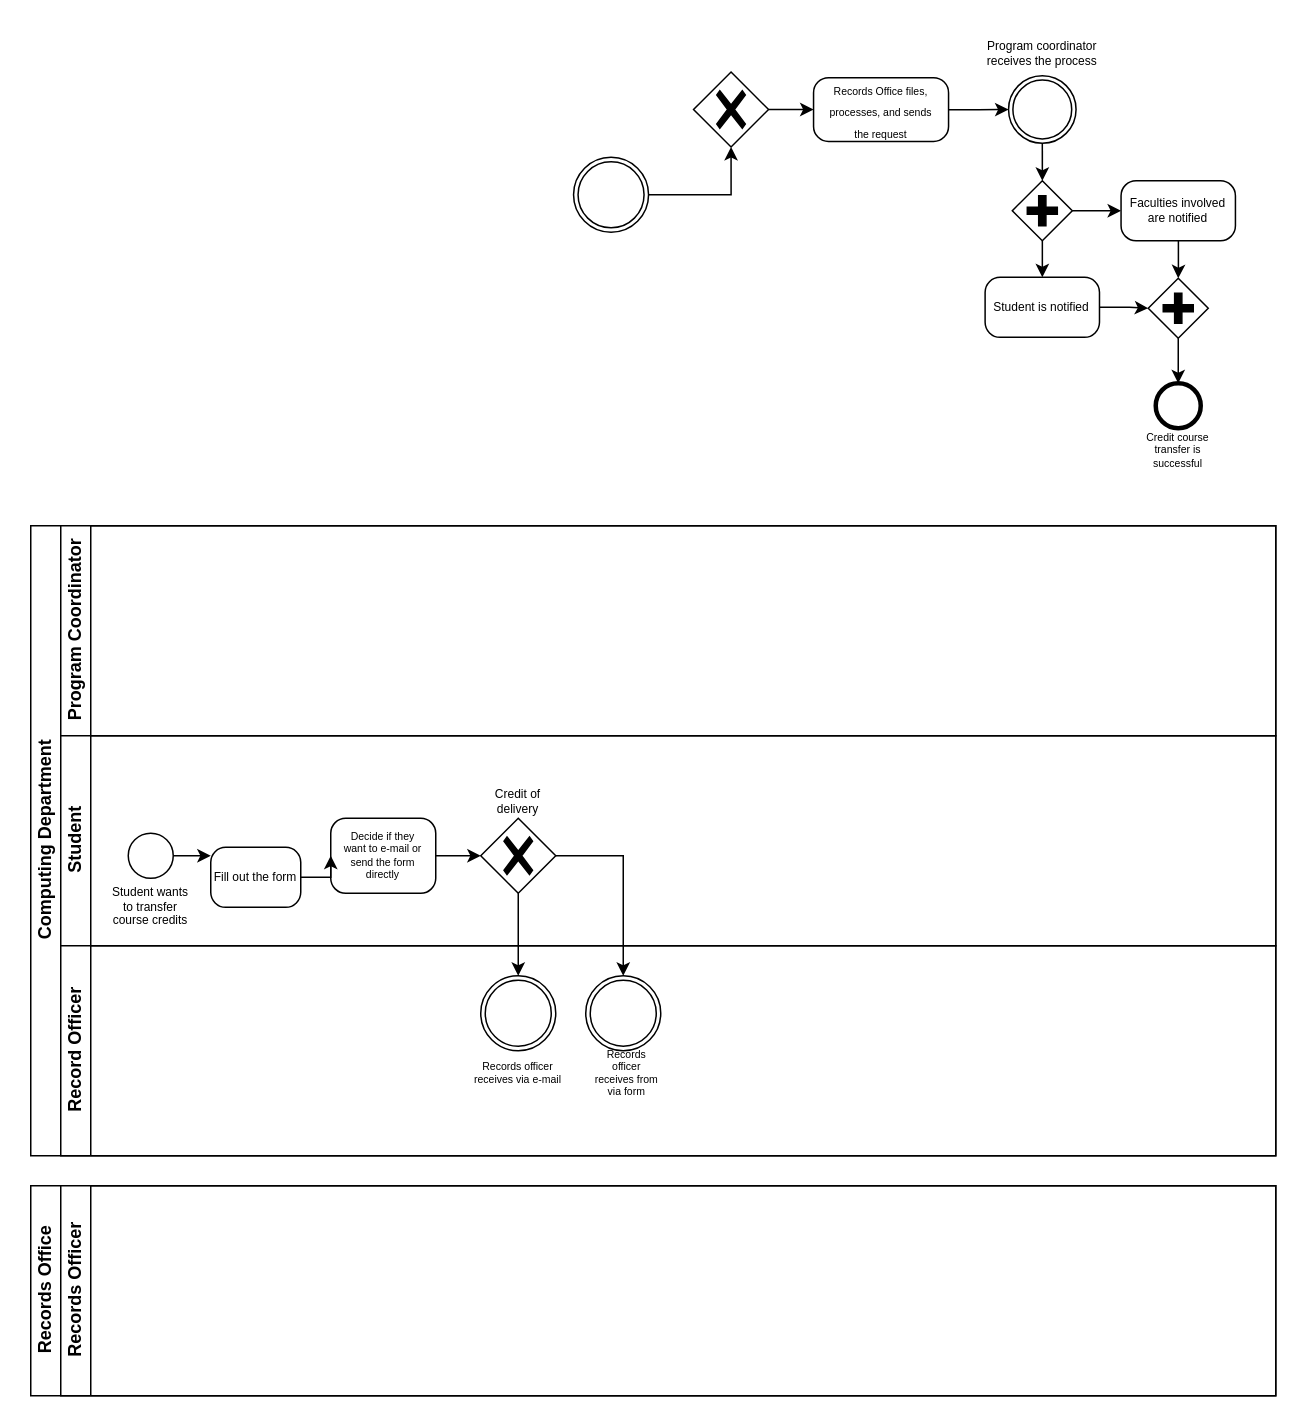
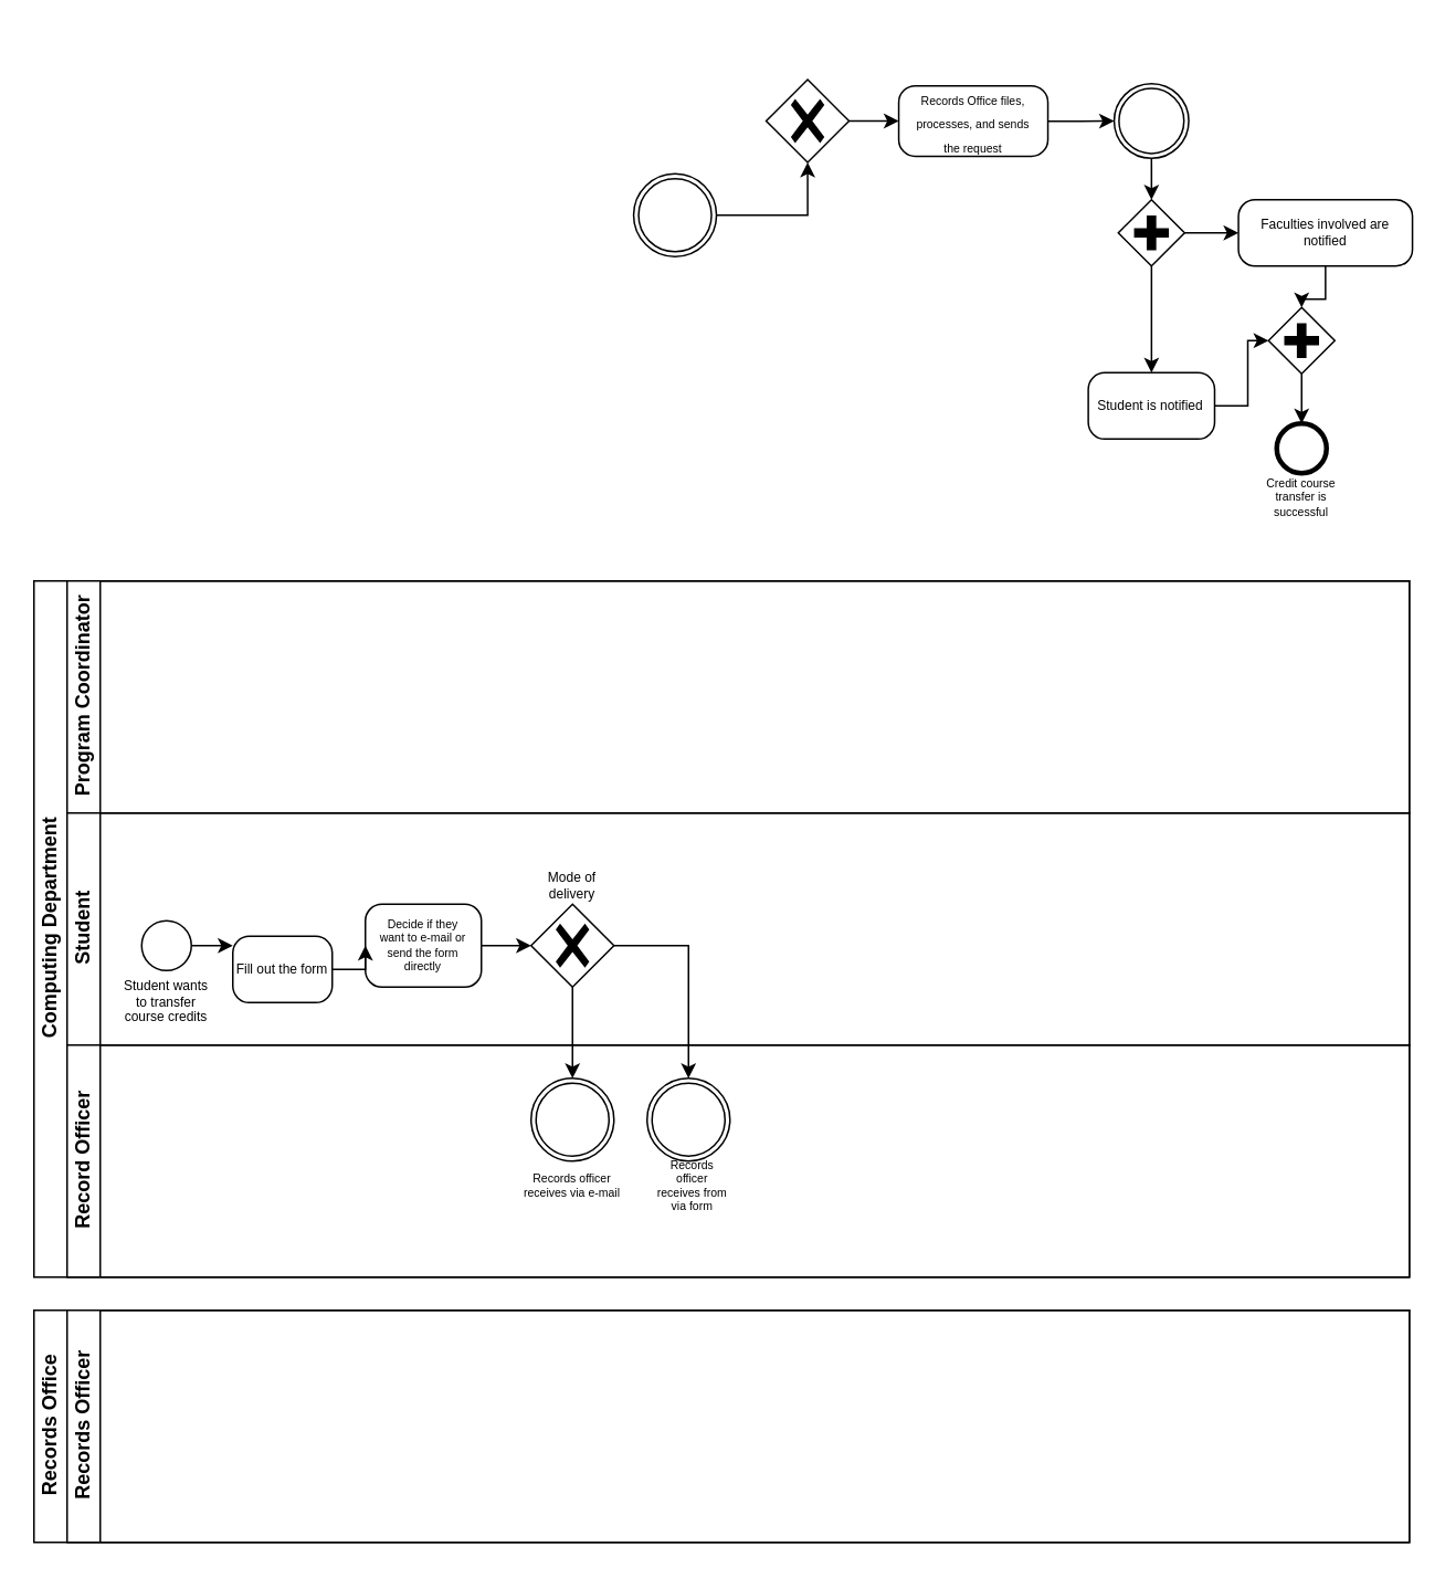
  <mxCell id="0" />
  <mxCell id="1" parent="0" />
  <mxCell id="2" value="" style="points=[[0.145,0.145,0],[0.5,0,0],[0.855,0.145,0],[1,0.5,0],[0.855,0.855,0],[0.5,1,0],[0.145,0.855,0],[0,0.5,0]];shape=mxgraph.bpmn.event;html=1;verticalLabelPosition=bottom;labelBackgroundColor=#ffffff;verticalAlign=top;align=center;perimeter=ellipsePerimeter;outlineConnect=0;aspect=fixed;outline=end;symbol=terminate2;" parent="1" vertex="1"><mxGeometry x="769.99" y="255" width="30" height="30" as="geometry" /></mxCell>
  <mxCell id="3" style="edgeStyle=orthogonalEdgeStyle;rounded=0;orthogonalLoop=1;jettySize=auto;html=1;entryX=0.5;entryY=1;entryDx=0;entryDy=0;entryPerimeter=0;" parent="1" source="10" target="5" edge="1"><mxGeometry relative="1" as="geometry"><mxPoint x="536.87" y="124.953" as="targetPoint" /><mxPoint x="451.87" y="125" as="sourcePoint" /></mxGeometry></mxCell>
  <mxCell id="4" value="" style="edgeStyle=orthogonalEdgeStyle;rounded=0;orthogonalLoop=1;jettySize=auto;html=1;fontSize=7;entryX=0;entryY=0.5;entryDx=0;entryDy=0;entryPerimeter=0;" parent="1" source="5" target="7" edge="1"><mxGeometry relative="1" as="geometry" /></mxCell>
  <mxCell id="5" value="" style="points=[[0.25,0.25,0],[0.5,0,0],[0.75,0.25,0],[1,0.5,0],[0.75,0.75,0],[0.5,1,0],[0.25,0.75,0],[0,0.5,0]];shape=mxgraph.bpmn.gateway2;html=1;verticalLabelPosition=bottom;labelBackgroundColor=#ffffff;verticalAlign=top;align=center;perimeter=rhombusPerimeter;outlineConnect=0;outline=none;symbol=none;gwType=exclusive;" parent="1" vertex="1"><mxGeometry x="461.87" y="47.5" width="50" height="50" as="geometry" /></mxCell>
  <mxCell id="6" style="edgeStyle=orthogonalEdgeStyle;rounded=0;orthogonalLoop=1;jettySize=auto;html=1;fontSize=8;" parent="1" source="7" target="12" edge="1"><mxGeometry relative="1" as="geometry" /></mxCell>
  <mxCell id="7" value="" style="points=[[0.25,0,0],[0.5,0,0],[0.75,0,0],[1,0.25,0],[1,0.5,0],[1,0.75,0],[0.75,1,0],[0.5,1,0],[0.25,1,0],[0,0.75,0],[0,0.5,0],[0,0.25,0]];shape=mxgraph.bpmn.task;whiteSpace=wrap;rectStyle=rounded;size=10;html=1;taskMarker=abstract;" parent="1" vertex="1"><mxGeometry x="541.87" y="51.25" width="90" height="42.5" as="geometry" /></mxCell>
  <mxCell id="8" value="&lt;font style=&quot;font-size: 7px;&quot;&gt;Records Office files, processes, and sends the request&lt;/font&gt;" style="text;html=1;strokeColor=none;fillColor=none;align=center;verticalAlign=middle;whiteSpace=wrap;rounded=0;" parent="1" vertex="1"><mxGeometry x="546.87" y="60" width="80" height="25" as="geometry" /></mxCell>
  <mxCell id="9" value="Credit course transfer is successful" style="text;html=1;strokeColor=none;fillColor=none;align=center;verticalAlign=middle;whiteSpace=wrap;rounded=0;fontSize=7;" parent="1" vertex="1"><mxGeometry x="755" y="285" width="60" height="30" as="geometry" /></mxCell>
  <mxCell id="10" value="" style="points=[[0.145,0.145,0],[0.5,0,0],[0.855,0.145,0],[1,0.5,0],[0.855,0.855,0],[0.5,1,0],[0.145,0.855,0],[0,0.5,0]];shape=mxgraph.bpmn.event;html=1;verticalLabelPosition=bottom;labelBackgroundColor=#ffffff;verticalAlign=top;align=center;perimeter=ellipsePerimeter;outlineConnect=0;aspect=fixed;outline=throwing;symbol=general;fontSize=8;" parent="1" vertex="1"><mxGeometry x="381.87" y="104.38" width="50" height="50" as="geometry" /></mxCell>
  <mxCell id="11" value="" style="edgeStyle=orthogonalEdgeStyle;rounded=0;orthogonalLoop=1;jettySize=auto;html=1;fontSize=8;" parent="1" source="12" target="16" edge="1"><mxGeometry relative="1" as="geometry" /></mxCell>
  <mxCell id="12" value="" style="points=[[0.145,0.145,0],[0.5,0,0],[0.855,0.145,0],[1,0.5,0],[0.855,0.855,0],[0.5,1,0],[0.145,0.855,0],[0,0.5,0]];shape=mxgraph.bpmn.event;html=1;verticalLabelPosition=bottom;labelBackgroundColor=#ffffff;verticalAlign=top;align=center;perimeter=ellipsePerimeter;outlineConnect=0;aspect=fixed;outline=throwing;symbol=general;fontSize=8;" parent="1" vertex="1"><mxGeometry x="671.87" y="50" width="45" height="45" as="geometry" /></mxCell>
- <mxCell id="13" value="Program coordinator receives the process" style="text;html=1;strokeColor=none;fillColor=none;align=center;verticalAlign=middle;whiteSpace=wrap;rounded=0;fontSize=8;" parent="1" vertex="1"><mxGeometry x="650.74" y="20" width="87.25" height="30" as="geometry" /></mxCell>
  <mxCell id="14" value="" style="edgeStyle=orthogonalEdgeStyle;rounded=0;orthogonalLoop=1;jettySize=auto;html=1;fontSize=8;" parent="1" source="16" target="20" edge="1"><mxGeometry relative="1" as="geometry" /></mxCell>
  <mxCell id="15" value="" style="edgeStyle=orthogonalEdgeStyle;rounded=0;orthogonalLoop=1;jettySize=auto;html=1;fontSize=8;" parent="1" source="16" target="18" edge="1"><mxGeometry relative="1" as="geometry" /></mxCell>
  <mxCell id="16" value="" style="points=[[0.25,0.25,0],[0.5,0,0],[0.75,0.25,0],[1,0.5,0],[0.75,0.75,0],[0.5,1,0],[0.25,0.75,0],[0,0.5,0]];shape=mxgraph.bpmn.gateway2;html=1;verticalLabelPosition=bottom;labelBackgroundColor=#ffffff;verticalAlign=top;align=center;perimeter=rhombusPerimeter;outlineConnect=0;outline=none;symbol=none;gwType=parallel;fontSize=8;" parent="1" vertex="1"><mxGeometry x="674.37" y="120" width="40" height="40" as="geometry" /></mxCell>
  <mxCell id="17" value="" style="edgeStyle=orthogonalEdgeStyle;rounded=0;orthogonalLoop=1;jettySize=auto;html=1;fontSize=8;" parent="1" source="18" target="22" edge="1"><mxGeometry relative="1" as="geometry" /></mxCell>
- <mxCell id="18" value="Student is notified" style="points=[[0.25,0,0],[0.5,0,0],[0.75,0,0],[1,0.25,0],[1,0.5,0],[1,0.75,0],[0.75,1,0],[0.5,1,0],[0.25,1,0],[0,0.75,0],[0,0.5,0],[0,0.25,0]];shape=mxgraph.bpmn.task;whiteSpace=wrap;rectStyle=rounded;size=10;html=1;taskMarker=abstract;fontSize=8;" parent="1" vertex="1"><mxGeometry x="656.24" y="184.38" width="76.25" height="40" as="geometry" /></mxCell>
+ <mxCell id="18" value="Student is notified" style="points=[[0.25,0,0],[0.5,0,0],[0.75,0,0],[1,0.25,0],[1,0.5,0],[1,0.75,0],[0.75,1,0],[0.5,1,0],[0.25,1,0],[0,0.75,0],[0,0.5,0],[0,0.25,0]];shape=mxgraph.bpmn.task;whiteSpace=wrap;rectStyle=rounded;size=10;html=1;taskMarker=abstract;fontSize=8;" parent="1" vertex="1"><mxGeometry x="656.24" y="224.38" width="76.25" height="40" as="geometry" /></mxCell>
  <mxCell id="19" value="" style="edgeStyle=orthogonalEdgeStyle;rounded=0;orthogonalLoop=1;jettySize=auto;html=1;fontSize=8;" parent="1" source="20" target="22" edge="1"><mxGeometry relative="1" as="geometry" /></mxCell>
- <mxCell id="20" value="Faculties involved are notified" style="points=[[0.25,0,0],[0.5,0,0],[0.75,0,0],[1,0.25,0],[1,0.5,0],[1,0.75,0],[0.75,1,0],[0.5,1,0],[0.25,1,0],[0,0.75,0],[0,0.5,0],[0,0.25,0]];shape=mxgraph.bpmn.task;whiteSpace=wrap;rectStyle=rounded;size=10;html=1;taskMarker=abstract;fontSize=8;" parent="1" vertex="1"><mxGeometry x="746.87" y="120" width="76.25" height="40" as="geometry" /></mxCell>
+ <mxCell id="20" value="Faculties involved are notified" style="points=[[0.25,0,0],[0.5,0,0],[0.75,0,0],[1,0.25,0],[1,0.5,0],[1,0.75,0],[0.75,1,0],[0.5,1,0],[0.25,1,0],[0,0.75,0],[0,0.5,0],[0,0.25,0]];shape=mxgraph.bpmn.task;whiteSpace=wrap;rectStyle=rounded;size=10;html=1;taskMarker=abstract;fontSize=8;" parent="1" vertex="1"><mxGeometry x="746.87" y="120" width="105" height="40" as="geometry" /></mxCell>
  <mxCell id="21" value="" style="edgeStyle=orthogonalEdgeStyle;rounded=0;orthogonalLoop=1;jettySize=auto;html=1;fontSize=8;" parent="1" source="22" target="2" edge="1"><mxGeometry relative="1" as="geometry" /></mxCell>
  <mxCell id="22" value="" style="points=[[0.25,0.25,0],[0.5,0,0],[0.75,0.25,0],[1,0.5,0],[0.75,0.75,0],[0.5,1,0],[0.25,0.75,0],[0,0.5,0]];shape=mxgraph.bpmn.gateway2;html=1;verticalLabelPosition=bottom;labelBackgroundColor=#ffffff;verticalAlign=top;align=center;perimeter=rhombusPerimeter;outlineConnect=0;outline=none;symbol=none;gwType=parallel;fontSize=8;" parent="1" vertex="1"><mxGeometry x="765" y="185" width="40" height="40" as="geometry" /></mxCell>
  <mxCell id="23" value="&lt;div&gt;Computing Department&lt;/div&gt;" style="swimlane;childLayout=stackLayout;resizeParent=1;resizeParentMax=0;horizontal=0;startSize=20;horizontalStack=0;html=1;" parent="1" vertex="1"><mxGeometry x="20" y="350" width="830" height="420" as="geometry" /></mxCell>
  <mxCell id="24" value="Program Coordinator" style="swimlane;startSize=20;horizontal=0;html=1;" parent="23" vertex="1"><mxGeometry x="20" width="810" height="140" as="geometry" /></mxCell>
  <mxCell id="25" value="Student" style="swimlane;startSize=20;horizontal=0;html=1;" parent="23" vertex="1"><mxGeometry x="20" y="140" width="810" height="140" as="geometry" /></mxCell>
  <mxCell id="26" value="" style="edgeStyle=orthogonalEdgeStyle;rounded=0;orthogonalLoop=1;jettySize=auto;html=1;fontSize=8;" parent="25" source="27" edge="1"><mxGeometry relative="1" as="geometry"><mxPoint x="100.0" y="79.984" as="targetPoint" /></mxGeometry></mxCell>
  <mxCell id="27" value="" style="points=[[0.145,0.145,0],[0.5,0,0],[0.855,0.145,0],[1,0.5,0],[0.855,0.855,0],[0.5,1,0],[0.145,0.855,0],[0,0.5,0]];shape=mxgraph.bpmn.event;html=1;verticalLabelPosition=bottom;labelBackgroundColor=#ffffff;verticalAlign=top;align=center;perimeter=ellipsePerimeter;outlineConnect=0;aspect=fixed;outline=standard;symbol=general;" parent="25" vertex="1"><mxGeometry x="45" y="65" width="30" height="30" as="geometry" /></mxCell>
  <mxCell id="28" value="Student wants to transfer course credits" style="text;html=1;strokeColor=none;fillColor=none;align=center;verticalAlign=middle;whiteSpace=wrap;rounded=0;fontSize=8;" parent="25" vertex="1"><mxGeometry x="30" y="99.38" width="60" height="30" as="geometry" /></mxCell>
  <mxCell id="29" value="" style="points=[[0.25,0,0],[0.5,0,0],[0.75,0,0],[1,0.25,0],[1,0.5,0],[1,0.75,0],[0.75,1,0],[0.5,1,0],[0.25,1,0],[0,0.75,0],[0,0.5,0],[0,0.25,0]];shape=mxgraph.bpmn.task;whiteSpace=wrap;rectStyle=rounded;size=10;html=1;taskMarker=abstract;" parent="25" vertex="1"><mxGeometry x="180" y="55" width="70" height="50" as="geometry" /></mxCell>
  <mxCell id="30" value="Decide if they want to e-mail or send the form directly" style="text;html=1;strokeColor=none;fillColor=none;align=center;verticalAlign=middle;whiteSpace=wrap;rounded=0;fontSize=7;" parent="25" vertex="1"><mxGeometry x="185" y="65" width="60" height="30" as="geometry" /></mxCell>
  <mxCell id="31" style="edgeStyle=orthogonalEdgeStyle;rounded=0;orthogonalLoop=1;jettySize=auto;html=1;entryX=0;entryY=0.5;entryDx=0;entryDy=0;entryPerimeter=0;" parent="25" source="32" target="29" edge="1"><mxGeometry relative="1" as="geometry" /></mxCell>
  <mxCell id="32" value="Fill out the form" style="points=[[0.25,0,0],[0.5,0,0],[0.75,0,0],[1,0.25,0],[1,0.5,0],[1,0.75,0],[0.75,1,0],[0.5,1,0],[0.25,1,0],[0,0.75,0],[0,0.5,0],[0,0.25,0]];shape=mxgraph.bpmn.task;whiteSpace=wrap;rectStyle=rounded;size=10;html=1;taskMarker=abstract;fontSize=8;" parent="25" vertex="1"><mxGeometry x="100" y="74.38" width="60" height="40" as="geometry" /></mxCell>
  <mxCell id="33" value="" style="points=[[0.25,0.25,0],[0.5,0,0],[0.75,0.25,0],[1,0.5,0],[0.75,0.75,0],[0.5,1,0],[0.25,0.75,0],[0,0.5,0]];shape=mxgraph.bpmn.gateway2;html=1;verticalLabelPosition=bottom;labelBackgroundColor=#ffffff;verticalAlign=top;align=center;perimeter=rhombusPerimeter;outlineConnect=0;outline=none;symbol=none;gwType=exclusive;" parent="25" vertex="1"><mxGeometry x="280" y="55" width="50" height="50" as="geometry" /></mxCell>
  <mxCell id="34" style="edgeStyle=orthogonalEdgeStyle;rounded=0;orthogonalLoop=1;jettySize=auto;html=1;" parent="25" source="29" target="33" edge="1"><mxGeometry relative="1" as="geometry" /></mxCell>
- <mxCell id="35" value="Credit of delivery" style="text;html=1;strokeColor=none;fillColor=none;align=center;verticalAlign=middle;whiteSpace=wrap;rounded=0;fontSize=8;" parent="25" vertex="1"><mxGeometry x="275" y="29.38" width="60" height="30" as="geometry" /></mxCell>
+ <mxCell id="35" value="Mode of delivery" style="text;html=1;strokeColor=none;fillColor=none;align=center;verticalAlign=middle;whiteSpace=wrap;rounded=0;fontSize=8;" parent="25" vertex="1"><mxGeometry x="275" y="29.38" width="60" height="30" as="geometry" /></mxCell>
  <mxCell id="36" value="" style="edgeStyle=orthogonalEdgeStyle;rounded=0;orthogonalLoop=1;jettySize=auto;html=1;" parent="23" source="33" target="39" edge="1"><mxGeometry relative="1" as="geometry" /></mxCell>
  <mxCell id="37" style="edgeStyle=orthogonalEdgeStyle;rounded=0;orthogonalLoop=1;jettySize=auto;html=1;entryX=0.5;entryY=0;entryDx=0;entryDy=0;entryPerimeter=0;" parent="23" source="33" target="40" edge="1"><mxGeometry relative="1" as="geometry" /></mxCell>
  <mxCell id="38" value="&lt;div&gt;Record Officer&lt;/div&gt;" style="swimlane;startSize=20;horizontal=0;html=1;" parent="23" vertex="1"><mxGeometry x="20" y="280" width="810" height="140" as="geometry" /></mxCell>
  <mxCell id="39" value="" style="points=[[0.145,0.145,0],[0.5,0,0],[0.855,0.145,0],[1,0.5,0],[0.855,0.855,0],[0.5,1,0],[0.145,0.855,0],[0,0.5,0]];shape=mxgraph.bpmn.event;html=1;verticalLabelPosition=bottom;labelBackgroundColor=#ffffff;verticalAlign=top;align=center;perimeter=ellipsePerimeter;outlineConnect=0;aspect=fixed;outline=throwing;symbol=general;fontSize=8;" parent="38" vertex="1"><mxGeometry x="280" y="20" width="50" height="50" as="geometry" /></mxCell>
  <mxCell id="40" value="" style="points=[[0.145,0.145,0],[0.5,0,0],[0.855,0.145,0],[1,0.5,0],[0.855,0.855,0],[0.5,1,0],[0.145,0.855,0],[0,0.5,0]];shape=mxgraph.bpmn.event;html=1;verticalLabelPosition=bottom;labelBackgroundColor=#ffffff;verticalAlign=top;align=center;perimeter=ellipsePerimeter;outlineConnect=0;aspect=fixed;outline=throwing;symbol=general;fontSize=8;" parent="38" vertex="1"><mxGeometry x="350" y="20" width="50" height="50" as="geometry" /></mxCell>
  <mxCell id="41" value="Records officer receives via e-mail" style="text;html=1;strokeColor=none;fillColor=none;align=center;verticalAlign=middle;whiteSpace=wrap;rounded=0;fontSize=7;" parent="38" vertex="1"><mxGeometry x="275" y="70" width="60" height="30" as="geometry" /></mxCell>
  <mxCell id="42" value="Records officer receives from via form" style="text;html=1;strokeColor=none;fillColor=none;align=center;verticalAlign=middle;whiteSpace=wrap;rounded=0;fontSize=7;" parent="38" vertex="1"><mxGeometry x="355" y="70" width="45" height="30" as="geometry" /></mxCell>
  <mxCell id="43" value="&lt;div&gt;Records Office&lt;br&gt;&lt;/div&gt;" style="swimlane;childLayout=stackLayout;resizeParent=1;resizeParentMax=0;horizontal=0;startSize=20;horizontalStack=0;html=1;" vertex="1" parent="1"><mxGeometry x="20" y="790" width="830" height="140" as="geometry" /></mxCell>
  <mxCell id="44" value="Records Officer" style="swimlane;startSize=20;horizontal=0;html=1;" vertex="1" parent="43"><mxGeometry x="20" width="810" height="140" as="geometry" /></mxCell>
